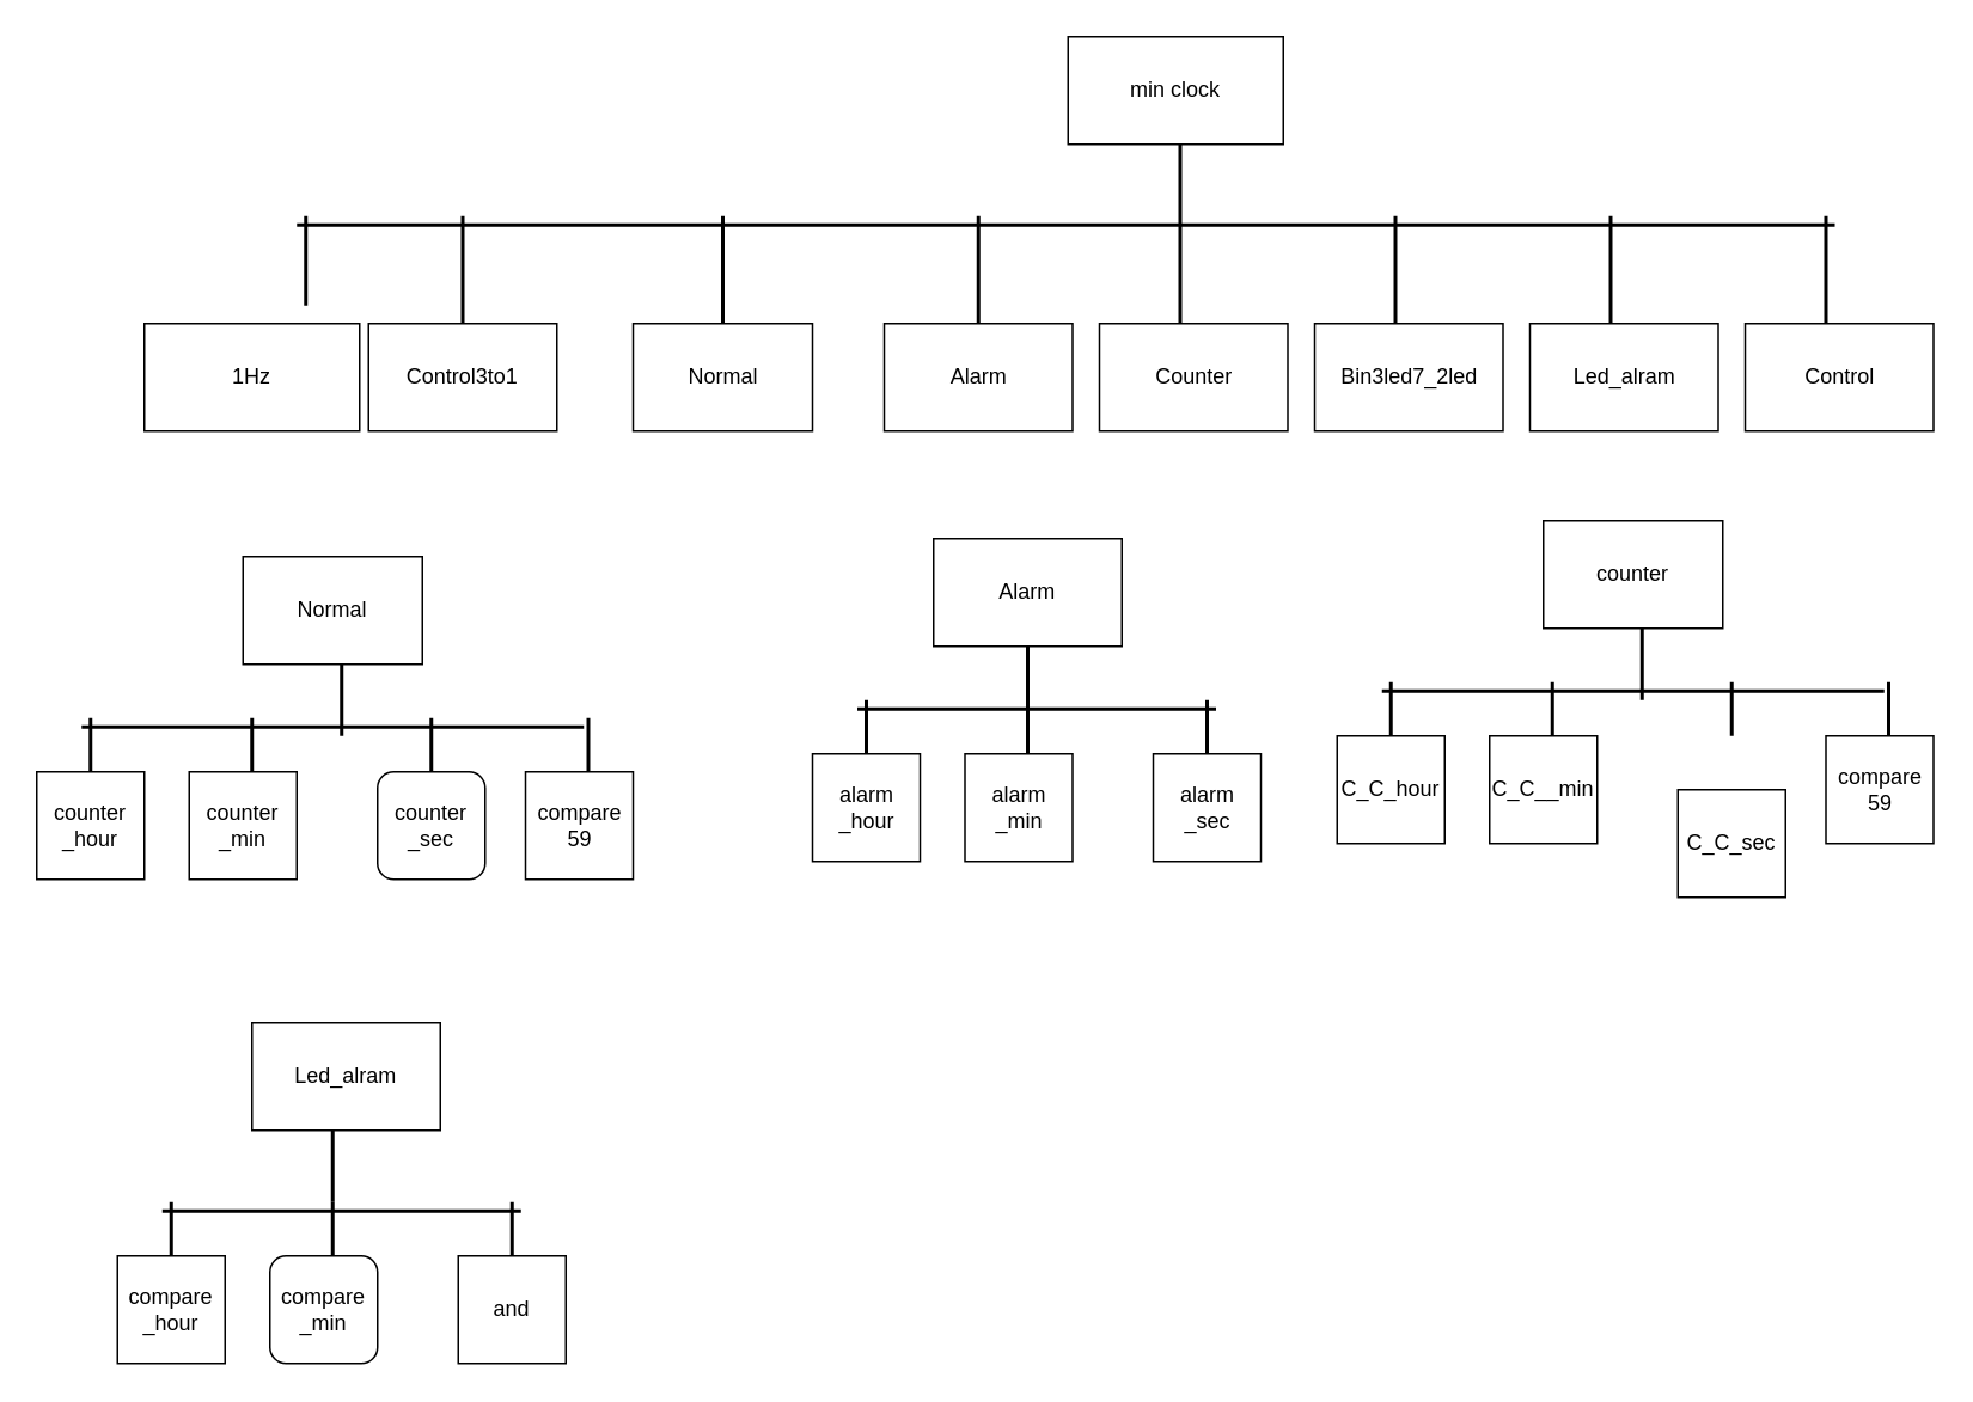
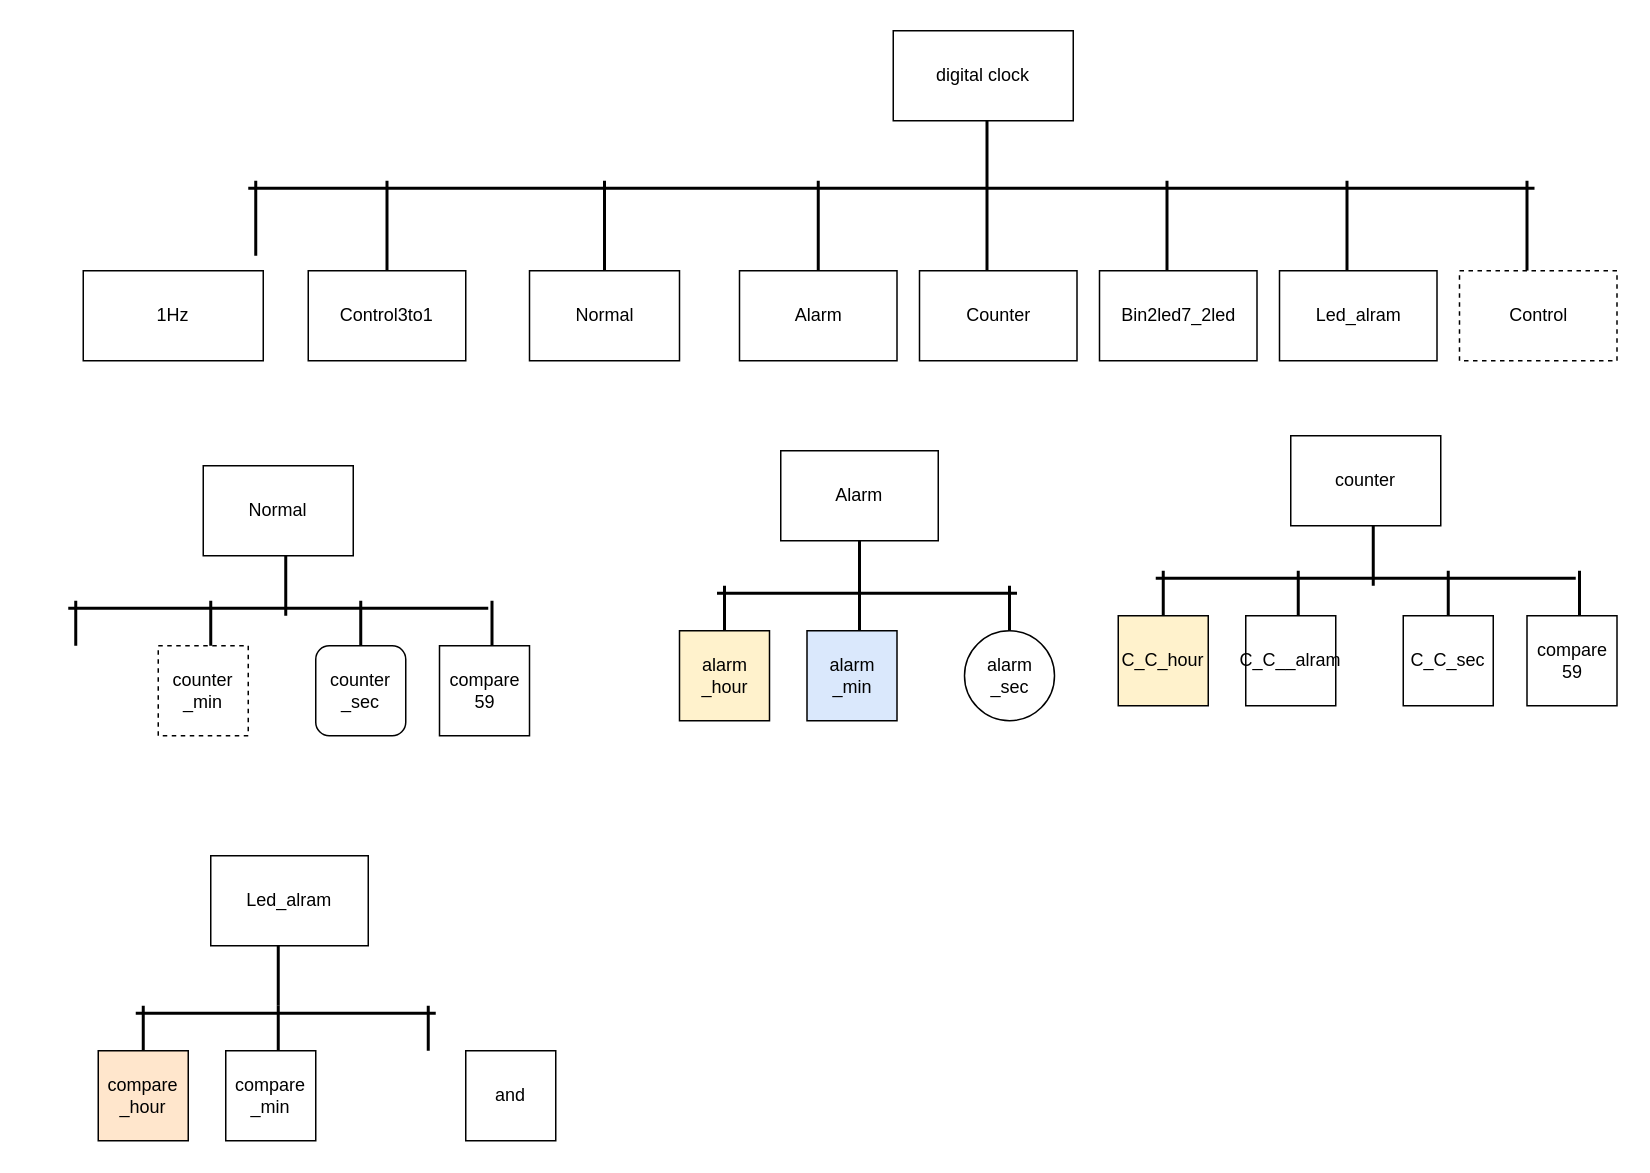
  <mxCell id="0" />
  <mxCell id="1" parent="0" />
- <mxCell id="2" value="min clock" style="rounded=0;whiteSpace=wrap;html=1;" vertex="1" parent="1"><mxGeometry x="595" y="20" width="120" height="60" as="geometry" /></mxCell>
+ <mxCell id="2" value="digital clock" style="rounded=0;whiteSpace=wrap;html=1;" vertex="1" parent="1"><mxGeometry x="595" y="20" width="120" height="60" as="geometry" /></mxCell>
  <mxCell id="3" value="Control3to1" style="rounded=0;whiteSpace=wrap;html=1;" vertex="1" parent="1"><mxGeometry x="205" y="180" width="105" height="60" as="geometry" /></mxCell>
  <mxCell id="4" value="" style="line;strokeWidth=2;html=1;" vertex="1" parent="1"><mxGeometry x="165" y="120" width="857.5" height="10" as="geometry" /></mxCell>
  <mxCell id="5" value="" style="line;strokeWidth=2;direction=south;html=1;" vertex="1" parent="1"><mxGeometry x="252.5" y="120" width="10" height="60" as="geometry" /></mxCell>
  <mxCell id="6" value="" style="line;strokeWidth=2;direction=south;html=1;" vertex="1" parent="1"><mxGeometry x="397.5" y="120" width="10" height="60" as="geometry" /></mxCell>
  <mxCell id="7" value="Normal" style="rounded=0;whiteSpace=wrap;html=1;" vertex="1" parent="1"><mxGeometry x="352.5" y="180" width="100" height="60" as="geometry" /></mxCell>
  <mxCell id="8" value="" style="edgeStyle=orthogonalEdgeStyle;rounded=0;orthogonalLoop=1;jettySize=auto;html=1;" edge="1" parent="1" source="9" target="10"><mxGeometry relative="1" as="geometry" /></mxCell>
  <mxCell id="9" value="Alarm" style="rounded=0;whiteSpace=wrap;html=1;" vertex="1" parent="1"><mxGeometry x="492.5" y="180" width="105" height="60" as="geometry" /></mxCell>
  <mxCell id="10" value="" style="line;strokeWidth=2;direction=south;html=1;" vertex="1" parent="1"><mxGeometry x="540" y="120" width="10" height="60" as="geometry" /></mxCell>
  <mxCell id="11" value="" style="line;strokeWidth=2;direction=south;html=1;" vertex="1" parent="1"><mxGeometry x="652.5" y="80" width="10" height="100" as="geometry" /></mxCell>
  <mxCell id="12" value="Counter" style="rounded=0;whiteSpace=wrap;html=1;" vertex="1" parent="1"><mxGeometry x="612.5" y="180" width="105" height="60" as="geometry" /></mxCell>
  <mxCell id="13" value="" style="line;strokeWidth=2;direction=south;html=1;" vertex="1" parent="1"><mxGeometry x="772.5" y="120" width="10" height="60" as="geometry" /></mxCell>
- <mxCell id="14" value="Bin3led7_2led" style="rounded=0;whiteSpace=wrap;html=1;" vertex="1" parent="1"><mxGeometry x="732.5" y="180" width="105" height="60" as="geometry" /></mxCell>
+ <mxCell id="14" value="Bin2led7_2led" style="rounded=0;whiteSpace=wrap;html=1;" vertex="1" parent="1"><mxGeometry x="732.5" y="180" width="105" height="60" as="geometry" /></mxCell>
  <mxCell id="15" value="" style="line;strokeWidth=2;direction=south;html=1;" vertex="1" parent="1"><mxGeometry x="892.5" y="120" width="10" height="60" as="geometry" /></mxCell>
  <mxCell id="16" value="Led_alram" style="rounded=0;whiteSpace=wrap;html=1;" vertex="1" parent="1"><mxGeometry x="852.5" y="180" width="105" height="60" as="geometry" /></mxCell>
  <mxCell id="17" value="" style="line;strokeWidth=2;direction=south;html=1;" vertex="1" parent="1"><mxGeometry x="1012.5" y="120" width="10" height="60" as="geometry" /></mxCell>
- <mxCell id="18" value="Control" style="rounded=0;whiteSpace=wrap;html=1;" vertex="1" parent="1"><mxGeometry x="972.5" y="180" width="105" height="60" as="geometry" /></mxCell>
- <mxCell id="19" value="counter&lt;div&gt;_hour&lt;/div&gt;" style="whiteSpace=wrap;html=1;aspect=fixed;" vertex="1" parent="1"><mxGeometry x="20" y="430" width="60" height="60" as="geometry" /></mxCell>
- <mxCell id="20" value="counter&lt;div&gt;_min&lt;/div&gt;" style="whiteSpace=wrap;html=1;aspect=fixed;" vertex="1" parent="1"><mxGeometry x="105" y="430" width="60" height="60" as="geometry" /></mxCell>
+ <mxCell id="18" value="Control" style="rounded=0;whiteSpace=wrap;html=1;dashed=1;" vertex="1" parent="1"><mxGeometry x="972.5" y="180" width="105" height="60" as="geometry" /></mxCell>
+ <mxCell id="20" value="counter&lt;div&gt;_min&lt;/div&gt;" style="whiteSpace=wrap;html=1;aspect=fixed;dashed=1;" vertex="1" parent="1"><mxGeometry x="105" y="430" width="60" height="60" as="geometry" /></mxCell>
  <mxCell id="21" value="counter&lt;div&gt;_sec&lt;/div&gt;" style="whiteSpace=wrap;html=1;aspect=fixed;rounded=1;" vertex="1" parent="1"><mxGeometry x="210" y="430" width="60" height="60" as="geometry" /></mxCell>
  <mxCell id="22" value="Normal" style="rounded=0;whiteSpace=wrap;html=1;" vertex="1" parent="1"><mxGeometry x="135" y="310" width="100" height="60" as="geometry" /></mxCell>
  <mxCell id="23" value="" style="line;strokeWidth=2;html=1;" vertex="1" parent="1"><mxGeometry x="45" y="400" width="280" height="10" as="geometry" /></mxCell>
  <mxCell id="24" value="" style="line;strokeWidth=2;direction=south;html=1;" vertex="1" parent="1"><mxGeometry x="185" y="370" width="10" height="40" as="geometry" /></mxCell>
  <mxCell id="25" value="" style="line;strokeWidth=2;direction=south;html=1;" vertex="1" parent="1"><mxGeometry x="45" y="400" width="10" height="30" as="geometry" /></mxCell>
  <mxCell id="26" value="" style="line;strokeWidth=2;direction=south;html=1;" vertex="1" parent="1"><mxGeometry x="135" y="400" width="10" height="30" as="geometry" /></mxCell>
  <mxCell id="27" value="" style="line;strokeWidth=2;direction=south;html=1;" vertex="1" parent="1"><mxGeometry x="235" y="400" width="10" height="30" as="geometry" /></mxCell>
  <mxCell id="28" value="Alarm" style="rounded=0;whiteSpace=wrap;html=1;" vertex="1" parent="1"><mxGeometry x="520" y="300" width="105" height="60" as="geometry" /></mxCell>
- <mxCell id="29" value="alarm&lt;div&gt;_hour&lt;/div&gt;" style="whiteSpace=wrap;html=1;aspect=fixed;" vertex="1" parent="1"><mxGeometry x="452.5" y="420" width="60" height="60" as="geometry" /></mxCell>
- <mxCell id="30" value="&lt;div&gt;alarm&lt;/div&gt;&lt;div&gt;_min&lt;/div&gt;" style="whiteSpace=wrap;html=1;aspect=fixed;" vertex="1" parent="1"><mxGeometry x="537.5" y="420" width="60" height="60" as="geometry" /></mxCell>
- <mxCell id="31" value="&lt;div&gt;alarm&lt;/div&gt;&lt;div&gt;_sec&lt;/div&gt;" style="whiteSpace=wrap;html=1;aspect=fixed;" vertex="1" parent="1"><mxGeometry x="642.5" y="420" width="60" height="60" as="geometry" /></mxCell>
+ <mxCell id="29" value="alarm&lt;div&gt;_hour&lt;/div&gt;" style="whiteSpace=wrap;html=1;aspect=fixed;fillColor=#fff2cc;" vertex="1" parent="1"><mxGeometry x="452.5" y="420" width="60" height="60" as="geometry" /></mxCell>
+ <mxCell id="30" value="&lt;div&gt;alarm&lt;/div&gt;&lt;div&gt;_min&lt;/div&gt;" style="whiteSpace=wrap;html=1;aspect=fixed;fillColor=#dae8fc;" vertex="1" parent="1"><mxGeometry x="537.5" y="420" width="60" height="60" as="geometry" /></mxCell>
+ <mxCell id="31" value="&lt;div&gt;alarm&lt;/div&gt;&lt;div&gt;_sec&lt;/div&gt;" style="ellipse;whiteSpace=wrap;html=1;aspect=fixed;" vertex="1" parent="1"><mxGeometry x="642.5" y="420" width="60" height="60" as="geometry" /></mxCell>
  <mxCell id="32" value="" style="line;strokeWidth=2;html=1;" vertex="1" parent="1"><mxGeometry x="477.5" y="390" width="200" height="10" as="geometry" /></mxCell>
  <mxCell id="33" value="" style="line;strokeWidth=2;direction=south;html=1;" vertex="1" parent="1"><mxGeometry x="567.5" y="360" width="10" height="40" as="geometry" /></mxCell>
  <mxCell id="34" value="" style="line;strokeWidth=2;direction=south;html=1;" vertex="1" parent="1"><mxGeometry x="477.5" y="390" width="10" height="30" as="geometry" /></mxCell>
  <mxCell id="35" value="" style="line;strokeWidth=2;direction=south;html=1;" vertex="1" parent="1"><mxGeometry x="567.5" y="390" width="10" height="30" as="geometry" /></mxCell>
  <mxCell id="36" value="" style="line;strokeWidth=2;direction=south;html=1;" vertex="1" parent="1"><mxGeometry x="667.5" y="390" width="10" height="30" as="geometry" /></mxCell>
  <mxCell id="37" value="compare&lt;div&gt;59&lt;/div&gt;" style="whiteSpace=wrap;html=1;aspect=fixed;" vertex="1" parent="1"><mxGeometry x="292.5" y="430" width="60" height="60" as="geometry" /></mxCell>
  <mxCell id="38" value="" style="line;strokeWidth=2;direction=south;html=1;" vertex="1" parent="1"><mxGeometry x="322.5" y="400" width="10" height="30" as="geometry" /></mxCell>
- <mxCell id="39" value="&lt;div&gt;C_C_hour&lt;/div&gt;" style="whiteSpace=wrap;html=1;aspect=fixed;" vertex="1" parent="1"><mxGeometry x="745" y="410" width="60" height="60" as="geometry" /></mxCell>
- <mxCell id="40" value="&lt;div&gt;C_C__min&lt;/div&gt;" style="whiteSpace=wrap;html=1;aspect=fixed;" vertex="1" parent="1"><mxGeometry x="830" y="410" width="60" height="60" as="geometry" /></mxCell>
- <mxCell id="41" value="&lt;div&gt;C_C_sec&lt;/div&gt;" style="whiteSpace=wrap;html=1;aspect=fixed;" vertex="1" parent="1"><mxGeometry x="935" y="440" width="60" height="60" as="geometry" /></mxCell>
+ <mxCell id="39" value="&lt;div&gt;C_C_hour&lt;/div&gt;" style="whiteSpace=wrap;html=1;aspect=fixed;fillColor=#fff2cc;" vertex="1" parent="1"><mxGeometry x="745" y="410" width="60" height="60" as="geometry" /></mxCell>
+ <mxCell id="40" value="&lt;div&gt;C_C__alram&lt;/div&gt;" style="whiteSpace=wrap;html=1;aspect=fixed;" vertex="1" parent="1"><mxGeometry x="830" y="410" width="60" height="60" as="geometry" /></mxCell>
+ <mxCell id="41" value="&lt;div&gt;C_C_sec&lt;/div&gt;" style="whiteSpace=wrap;html=1;aspect=fixed;" vertex="1" parent="1"><mxGeometry x="935" y="410" width="60" height="60" as="geometry" /></mxCell>
  <mxCell id="42" value="counter" style="rounded=0;whiteSpace=wrap;html=1;" vertex="1" parent="1"><mxGeometry x="860" y="290" width="100" height="60" as="geometry" /></mxCell>
  <mxCell id="43" value="" style="line;strokeWidth=2;html=1;" vertex="1" parent="1"><mxGeometry x="770" y="380" width="280" height="10" as="geometry" /></mxCell>
  <mxCell id="44" value="" style="line;strokeWidth=2;direction=south;html=1;" vertex="1" parent="1"><mxGeometry x="910" y="350" width="10" height="40" as="geometry" /></mxCell>
  <mxCell id="45" value="" style="line;strokeWidth=2;direction=south;html=1;" vertex="1" parent="1"><mxGeometry x="770" y="380" width="10" height="30" as="geometry" /></mxCell>
  <mxCell id="46" value="" style="line;strokeWidth=2;direction=south;html=1;" vertex="1" parent="1"><mxGeometry x="860" y="380" width="10" height="30" as="geometry" /></mxCell>
  <mxCell id="47" value="" style="line;strokeWidth=2;direction=south;html=1;" vertex="1" parent="1"><mxGeometry x="960" y="380" width="10" height="30" as="geometry" /></mxCell>
  <mxCell id="48" value="compare&lt;div&gt;59&lt;/div&gt;" style="whiteSpace=wrap;html=1;aspect=fixed;" vertex="1" parent="1"><mxGeometry x="1017.5" y="410" width="60" height="60" as="geometry" /></mxCell>
  <mxCell id="49" value="" style="line;strokeWidth=2;direction=south;html=1;" vertex="1" parent="1"><mxGeometry x="1047.5" y="380" width="10" height="30" as="geometry" /></mxCell>
  <mxCell id="50" value="Led_alram" style="rounded=0;whiteSpace=wrap;html=1;" vertex="1" parent="1"><mxGeometry x="140" y="570" width="105" height="60" as="geometry" /></mxCell>
  <mxCell id="51" value="" style="line;strokeWidth=2;html=1;" vertex="1" parent="1"><mxGeometry x="90" y="670" width="200" height="10" as="geometry" /></mxCell>
  <mxCell id="52" value="" style="line;strokeWidth=2;direction=south;html=1;" vertex="1" parent="1"><mxGeometry x="180" y="630" width="10" height="40" as="geometry" /></mxCell>
- <mxCell id="53" value="&lt;div&gt;compare&lt;/div&gt;&lt;div&gt;_hour&lt;/div&gt;" style="whiteSpace=wrap;html=1;aspect=fixed;" vertex="1" parent="1"><mxGeometry x="65" y="700" width="60" height="60" as="geometry" /></mxCell>
- <mxCell id="54" value="compare&lt;div&gt;&lt;span style=&quot;background-color: initial;&quot;&gt;_min&lt;/span&gt;&lt;br&gt;&lt;/div&gt;" style="whiteSpace=wrap;html=1;aspect=fixed;rounded=1;" vertex="1" parent="1"><mxGeometry x="150" y="700" width="60" height="60" as="geometry" /></mxCell>
- <mxCell id="55" value="and" style="whiteSpace=wrap;html=1;aspect=fixed;" vertex="1" parent="1"><mxGeometry x="255" y="700" width="60" height="60" as="geometry" /></mxCell>
+ <mxCell id="53" value="&lt;div&gt;compare&lt;/div&gt;&lt;div&gt;_hour&lt;/div&gt;" style="whiteSpace=wrap;html=1;aspect=fixed;fillColor=#ffe6cc;" vertex="1" parent="1"><mxGeometry x="65" y="700" width="60" height="60" as="geometry" /></mxCell>
+ <mxCell id="54" value="compare&lt;div&gt;&lt;span style=&quot;background-color: initial;&quot;&gt;_min&lt;/span&gt;&lt;br&gt;&lt;/div&gt;" style="whiteSpace=wrap;html=1;aspect=fixed;" vertex="1" parent="1"><mxGeometry x="150" y="700" width="60" height="60" as="geometry" /></mxCell>
+ <mxCell id="55" value="and" style="whiteSpace=wrap;html=1;aspect=fixed;" vertex="1" parent="1"><mxGeometry x="310" y="700" width="60" height="60" as="geometry" /></mxCell>
  <mxCell id="56" value="" style="line;strokeWidth=2;direction=south;html=1;" vertex="1" parent="1"><mxGeometry x="90" y="670" width="10" height="30" as="geometry" /></mxCell>
  <mxCell id="57" value="" style="line;strokeWidth=2;direction=south;html=1;" vertex="1" parent="1"><mxGeometry x="180" y="670" width="10" height="30" as="geometry" /></mxCell>
  <mxCell id="58" value="" style="line;strokeWidth=2;direction=south;html=1;" vertex="1" parent="1"><mxGeometry x="280" y="670" width="10" height="30" as="geometry" /></mxCell>
  <mxCell id="59" value="" style="line;strokeWidth=2;direction=south;html=1;" vertex="1" parent="1"><mxGeometry x="165" y="120" width="10" height="50" as="geometry" /></mxCell>
- <mxCell id="60" value="1Hz" style="rounded=0;whiteSpace=wrap;html=1;" vertex="1" parent="1"><mxGeometry x="80" y="180" width="120" height="60" as="geometry" /></mxCell>
+ <mxCell id="60" value="1Hz" style="rounded=0;whiteSpace=wrap;html=1;" vertex="1" parent="1"><mxGeometry x="55" y="180" width="120" height="60" as="geometry" /></mxCell>
